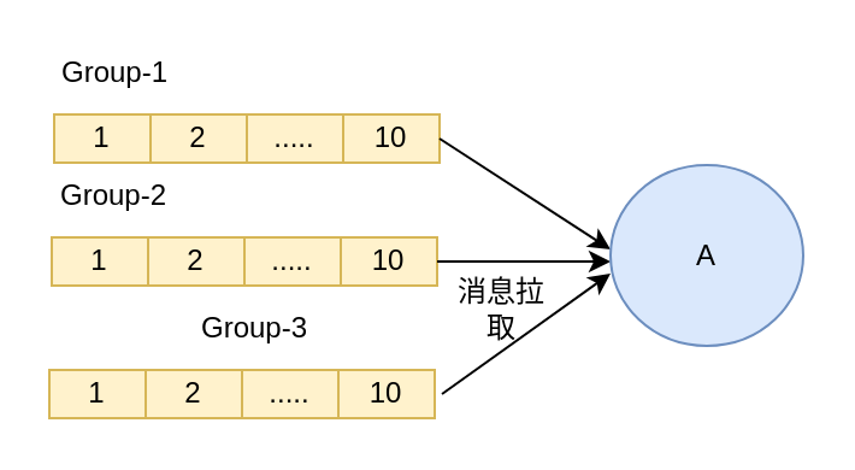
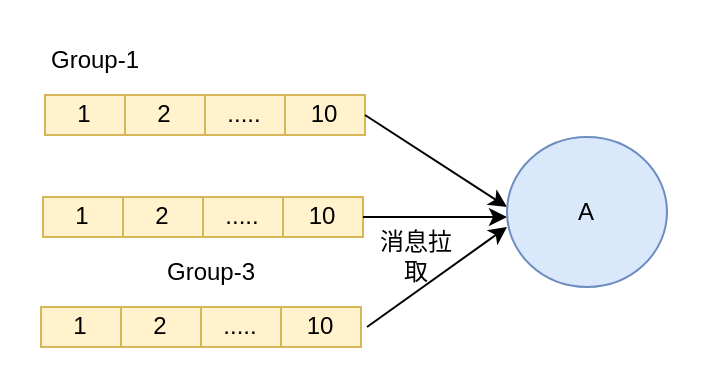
  <mxCell id="0" />
  <mxCell id="1" parent="0" />
  <mxCell id="2" value="1" style="rounded=0;whiteSpace=wrap;html=1;fillColor=#fff2cc;strokeColor=#d6b656;" parent="1" vertex="1"><mxGeometry x="22" y="47" width="40" height="20" as="geometry" /></mxCell>
  <mxCell id="3" value="2" style="rounded=0;whiteSpace=wrap;html=1;fillColor=#fff2cc;strokeColor=#d6b656;" parent="1" vertex="1"><mxGeometry x="62" y="47" width="40" height="20" as="geometry" /></mxCell>
  <mxCell id="4" value="....." style="rounded=0;whiteSpace=wrap;html=1;fillColor=#fff2cc;strokeColor=#d6b656;" parent="1" vertex="1"><mxGeometry x="102" y="47" width="40" height="20" as="geometry" /></mxCell>
  <mxCell id="5" value="10" style="rounded=0;whiteSpace=wrap;html=1;fillColor=#fff2cc;strokeColor=#d6b656;" parent="1" vertex="1"><mxGeometry x="142" y="47" width="40" height="20" as="geometry" /></mxCell>
  <mxCell id="6" value="Group-1" style="text;html=1;strokeColor=none;fillColor=none;align=center;verticalAlign=middle;whiteSpace=wrap;rounded=0;" parent="1" vertex="1"><mxGeometry x="22" y="20" width="51" height="20" as="geometry" /></mxCell>
  <mxCell id="7" value="1" style="rounded=0;whiteSpace=wrap;html=1;fillColor=#fff2cc;strokeColor=#d6b656;" parent="1" vertex="1"><mxGeometry x="21" y="98" width="40" height="20" as="geometry" /></mxCell>
  <mxCell id="8" value="2" style="rounded=0;whiteSpace=wrap;html=1;fillColor=#fff2cc;strokeColor=#d6b656;" parent="1" vertex="1"><mxGeometry x="61" y="98" width="40" height="20" as="geometry" /></mxCell>
  <mxCell id="9" value="....." style="rounded=0;whiteSpace=wrap;html=1;fillColor=#fff2cc;strokeColor=#d6b656;" parent="1" vertex="1"><mxGeometry x="101" y="98" width="40" height="20" as="geometry" /></mxCell>
  <mxCell id="10" value="10" style="rounded=0;whiteSpace=wrap;html=1;fillColor=#fff2cc;strokeColor=#d6b656;" parent="1" vertex="1"><mxGeometry x="141" y="98" width="40" height="20" as="geometry" /></mxCell>
- <mxCell id="11" value="Group-2" style="text;html=1;strokeColor=none;fillColor=none;align=center;verticalAlign=middle;whiteSpace=wrap;rounded=0;" parent="1" vertex="1"><mxGeometry x="21" y="71" width="52" height="20" as="geometry" /></mxCell>
  <mxCell id="12" value="1" style="rounded=0;whiteSpace=wrap;html=1;fillColor=#fff2cc;strokeColor=#d6b656;" parent="1" vertex="1"><mxGeometry x="20" y="153" width="40" height="20" as="geometry" /></mxCell>
  <mxCell id="13" value="2" style="rounded=0;whiteSpace=wrap;html=1;fillColor=#fff2cc;strokeColor=#d6b656;" parent="1" vertex="1"><mxGeometry x="60" y="153" width="40" height="20" as="geometry" /></mxCell>
  <mxCell id="14" value="....." style="rounded=0;whiteSpace=wrap;html=1;fillColor=#fff2cc;strokeColor=#d6b656;" parent="1" vertex="1"><mxGeometry x="100" y="153" width="40" height="20" as="geometry" /></mxCell>
  <mxCell id="15" value="10" style="rounded=0;whiteSpace=wrap;html=1;fillColor=#fff2cc;strokeColor=#d6b656;" parent="1" vertex="1"><mxGeometry x="140" y="153" width="40" height="20" as="geometry" /></mxCell>
  <mxCell id="16" value="Group-3" style="text;html=1;strokeColor=none;fillColor=none;align=center;verticalAlign=middle;whiteSpace=wrap;rounded=0;" parent="1" vertex="1"><mxGeometry x="80" y="126" width="51" height="20" as="geometry" /></mxCell>
  <mxCell id="17" value="" style="endArrow=classic;html=1;exitX=1;exitY=0.5;exitDx=0;exitDy=0;" edge="1" parent="1" source="5"><mxGeometry width="50" height="50" relative="1" as="geometry"><mxPoint x="23" y="243" as="sourcePoint" /><mxPoint x="253" y="103" as="targetPoint" /></mxGeometry></mxCell>
  <mxCell id="18" value="" style="endArrow=classic;html=1;" edge="1" parent="1"><mxGeometry width="50" height="50" relative="1" as="geometry"><mxPoint x="183" y="163" as="sourcePoint" /><mxPoint x="253" y="113" as="targetPoint" /></mxGeometry></mxCell>
  <mxCell id="19" value="" style="endArrow=classic;html=1;exitX=1;exitY=0.5;exitDx=0;exitDy=0;" edge="1" parent="1" source="10"><mxGeometry width="50" height="50" relative="1" as="geometry"><mxPoint x="23" y="243" as="sourcePoint" /><mxPoint x="253" y="108" as="targetPoint" /></mxGeometry></mxCell>
  <mxCell id="20" value="消息拉取" style="text;html=1;strokeColor=none;fillColor=none;align=center;verticalAlign=middle;whiteSpace=wrap;rounded=0;" vertex="1" parent="1"><mxGeometry x="188" y="118" width="40" height="20" as="geometry" /></mxCell>
  <mxCell id="21" value="A" style="ellipse;whiteSpace=wrap;html=1;fillColor=#dae8fc;strokeColor=#6c8ebf;" vertex="1" parent="1"><mxGeometry x="253" y="68" width="80" height="75" as="geometry" /></mxCell>
